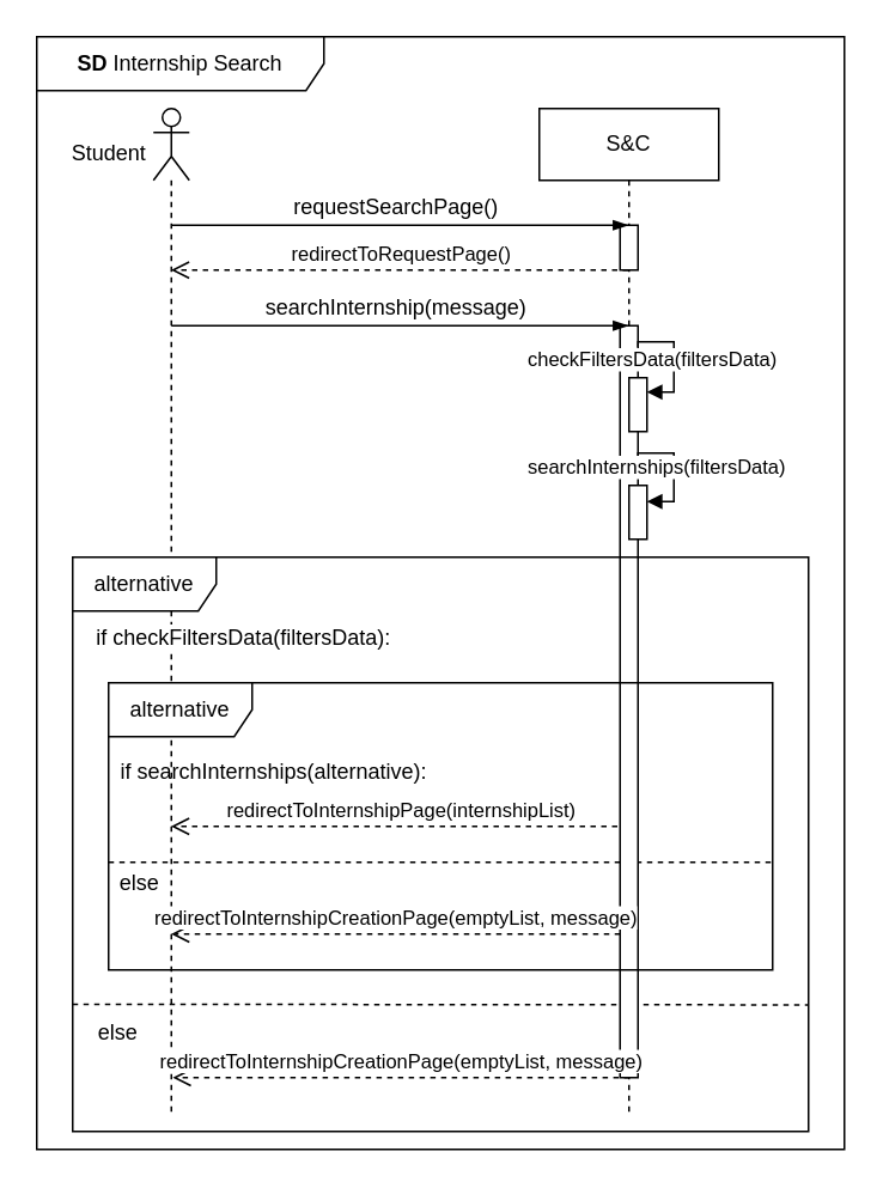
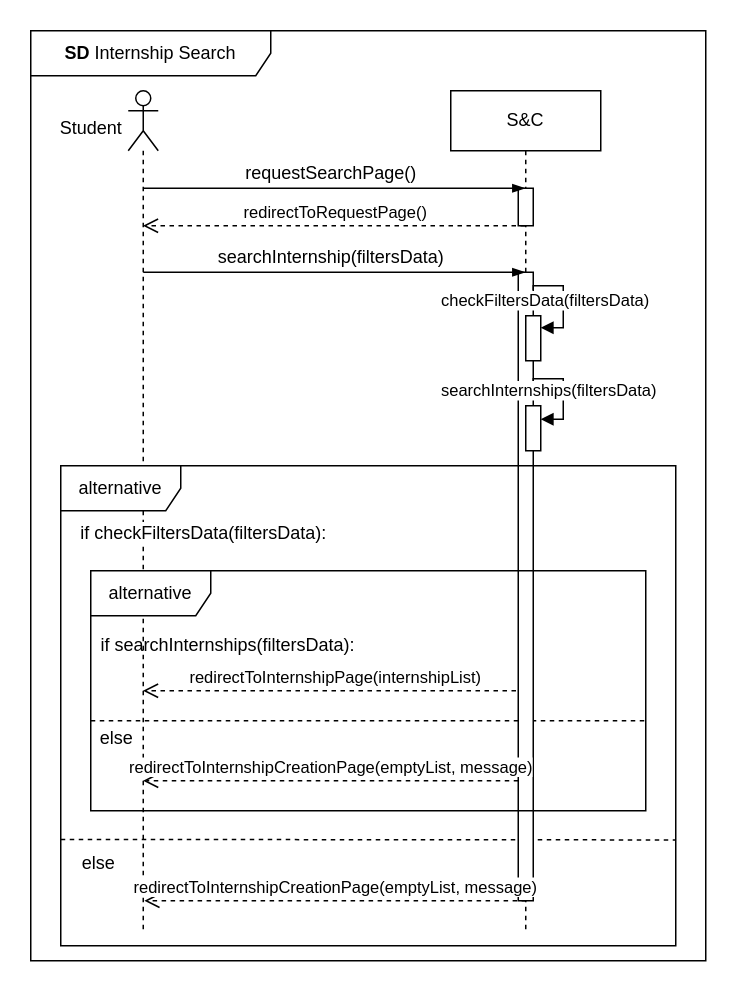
  <mxCell id="0" />
  <mxCell id="1" parent="0" />
  <mxCell id="2" value="" style="endArrow=none;dashed=1;html=1;rounded=0;exitX=0;exitY=0.418;exitDx=0;exitDy=0;exitPerimeter=0;entryX=1;entryY=0.419;entryDx=0;entryDy=0;entryPerimeter=0;" parent="1" edge="1"><mxGeometry width="50" height="50" relative="1" as="geometry"><mxPoint x="40" y="559.12" as="sourcePoint" /><mxPoint x="450" y="559.46" as="targetPoint" /></mxGeometry></mxCell>
  <mxCell id="3" value="" style="endArrow=none;dashed=1;html=1;rounded=0;exitX=0;exitY=0.418;exitDx=0;exitDy=0;exitPerimeter=0;" parent="1" edge="1"><mxGeometry width="50" height="50" relative="1" as="geometry"><mxPoint x="60" y="480" as="sourcePoint" /><mxPoint x="430" y="480" as="targetPoint" /></mxGeometry></mxCell>
  <mxCell id="4" value="redirectToInternshipPage(internshipList)" style="html=1;verticalAlign=bottom;endArrow=open;dashed=1;endSize=8;curved=0;rounded=0;" parent="1" edge="1"><mxGeometry x="-0.003" relative="1" as="geometry"><mxPoint x="349.5" y="460" as="sourcePoint" /><mxPoint x="94.837" y="460" as="targetPoint" /><mxPoint as="offset" /></mxGeometry></mxCell>
  <mxCell id="5" value="S&amp;amp;C" style="shape=umlLifeline;perimeter=lifelinePerimeter;whiteSpace=wrap;html=1;container=1;dropTarget=0;collapsible=0;recursiveResize=0;outlineConnect=0;portConstraint=eastwest;newEdgeStyle={&quot;edgeStyle&quot;:&quot;elbowEdgeStyle&quot;,&quot;elbow&quot;:&quot;vertical&quot;,&quot;curved&quot;:0,&quot;rounded&quot;:0};" parent="1" vertex="1"><mxGeometry x="300" y="60" width="100" height="560" as="geometry" /></mxCell>
  <mxCell id="6" value="" style="html=1;points=[[0,0,0,0,5],[0,1,0,0,-5],[1,0,0,0,5],[1,1,0,0,-5]];perimeter=orthogonalPerimeter;outlineConnect=0;targetShapes=umlLifeline;portConstraint=eastwest;newEdgeStyle={&quot;curved&quot;:0,&quot;rounded&quot;:0};" vertex="1" parent="5"><mxGeometry x="45" y="65" width="10" height="25" as="geometry" /></mxCell>
  <mxCell id="7" value="" style="html=1;points=[[0,0,0,0,5],[0,1,0,0,-5],[1,0,0,0,5],[1,1,0,0,-5]];perimeter=orthogonalPerimeter;outlineConnect=0;targetShapes=umlLifeline;portConstraint=eastwest;newEdgeStyle={&quot;curved&quot;:0,&quot;rounded&quot;:0};" vertex="1" parent="5"><mxGeometry x="45" y="121" width="10" height="419" as="geometry" /></mxCell>
  <mxCell id="8" value="" style="shape=umlLifeline;perimeter=lifelinePerimeter;whiteSpace=wrap;html=1;container=1;dropTarget=0;collapsible=0;recursiveResize=0;outlineConnect=0;portConstraint=eastwest;newEdgeStyle={&quot;curved&quot;:0,&quot;rounded&quot;:0};participant=umlActor;" parent="1" vertex="1"><mxGeometry x="85" y="60" width="20" height="560" as="geometry" /></mxCell>
  <mxCell id="9" value="Student" style="text;html=1;align=center;verticalAlign=middle;resizable=0;points=[];autosize=1;strokeColor=none;fillColor=none;" parent="1" vertex="1"><mxGeometry x="30" y="70" width="60" height="30" as="geometry" /></mxCell>
  <mxCell id="10" value="" style="edgeStyle=elbowEdgeStyle;fontSize=12;html=1;endArrow=blockThin;endFill=1;rounded=0;" parent="1" edge="1"><mxGeometry width="160" relative="1" as="geometry"><mxPoint x="95.1" y="125" as="sourcePoint" /><mxPoint x="349.5" y="125" as="targetPoint" /><Array as="points"><mxPoint x="210" y="125" /></Array></mxGeometry></mxCell>
  <mxCell id="11" value="requestSearchPage()" style="text;html=1;align=center;verticalAlign=middle;resizable=0;points=[];autosize=1;strokeColor=none;fillColor=none;" parent="1" vertex="1"><mxGeometry x="150" y="100" width="140" height="30" as="geometry" /></mxCell>
  <mxCell id="12" value="&lt;b&gt;SD&lt;/b&gt;&amp;nbsp;Internship Search" style="shape=umlFrame;whiteSpace=wrap;html=1;pointerEvents=0;width=160;height=30;" parent="1" vertex="1"><mxGeometry x="20" width="450" height="620" as="geometry" y="20" /></mxCell>
  <mxCell id="13" value="else" style="text;html=1;align=center;verticalAlign=middle;resizable=0;points=[];autosize=1;strokeColor=none;fillColor=none;" parent="1" vertex="1"><mxGeometry x="40" y="560" width="50" height="30" as="geometry" /></mxCell>
  <mxCell id="14" value="if checkFiltersData(filtersData):" style="text;html=1;align=center;verticalAlign=middle;resizable=0;points=[];autosize=1;strokeColor=none;fillColor=none;labelBackgroundColor=default;" parent="1" vertex="1"><mxGeometry x="40" y="340" width="190" height="30" as="geometry" /></mxCell>
  <mxCell id="15" value="redirectToInternshipCreationPage(emptyList, message)" style="html=1;verticalAlign=bottom;endArrow=open;dashed=1;endSize=8;curved=0;rounded=0;" parent="1" edge="1"><mxGeometry x="-0.003" relative="1" as="geometry"><mxPoint x="350.24" y="600" as="sourcePoint" /><mxPoint x="95.752" y="600" as="targetPoint" /><mxPoint as="offset" /></mxGeometry></mxCell>
  <mxCell id="16" value="redirectToRequestPage()" style="html=1;verticalAlign=bottom;endArrow=open;dashed=1;endSize=8;curved=0;rounded=0;" parent="1" edge="1"><mxGeometry relative="1" as="geometry"><mxPoint x="349.5" y="150" as="sourcePoint" /><mxPoint x="94.81" y="150" as="targetPoint" /><Array as="points"><mxPoint x="220.5" y="150" /></Array></mxGeometry></mxCell>
- <mxCell id="17" value="searchInternship(message)" style="text;html=1;align=center;verticalAlign=middle;resizable=0;points=[];autosize=1;strokeColor=none;fillColor=none;" parent="1" vertex="1"><mxGeometry x="135" y="156" width="170" height="30" as="geometry" /></mxCell>
+ <mxCell id="17" value="searchInternship(filtersData)" style="text;html=1;align=center;verticalAlign=middle;resizable=0;points=[];autosize=1;strokeColor=none;fillColor=none;" parent="1" vertex="1"><mxGeometry x="135" y="156" width="170" height="30" as="geometry" /></mxCell>
  <mxCell id="18" value="" style="edgeStyle=elbowEdgeStyle;fontSize=12;html=1;endArrow=blockThin;endFill=1;rounded=0;" parent="1" edge="1"><mxGeometry width="160" relative="1" as="geometry"><mxPoint x="95" y="181" as="sourcePoint" /><mxPoint x="349.5" y="181" as="targetPoint" /><Array as="points"><mxPoint x="210" y="181" /></Array></mxGeometry></mxCell>
  <mxCell id="19" value="alternative" style="shape=umlFrame;whiteSpace=wrap;html=1;pointerEvents=0;width=80;height=30;" parent="1" vertex="1"><mxGeometry x="40" y="310" width="410" height="320" as="geometry" /></mxCell>
  <mxCell id="20" value="checkFiltersData(filtersData)" style="html=1;align=left;spacingLeft=2;endArrow=block;rounded=0;edgeStyle=orthogonalEdgeStyle;curved=0;rounded=0;" parent="1" edge="1"><mxGeometry x="-1" y="65" relative="1" as="geometry"><mxPoint x="355" y="192.97" as="sourcePoint" /><Array as="points"><mxPoint x="355" y="190" /><mxPoint x="375" y="190" /><mxPoint x="375" y="218" /></Array><mxPoint y="7" as="offset" /><mxPoint x="360" y="218.004" as="targetPoint" /></mxGeometry></mxCell>
  <mxCell id="21" value="" style="html=1;points=[[0,0,0,0,5],[0,1,0,0,-5],[1,0,0,0,5],[1,1,0,0,-5]];perimeter=orthogonalPerimeter;outlineConnect=0;targetShapes=umlLifeline;portConstraint=eastwest;newEdgeStyle={&quot;curved&quot;:0,&quot;rounded&quot;:0};" parent="1" vertex="1"><mxGeometry x="350" y="270" width="10" height="30" as="geometry" /></mxCell>
  <mxCell id="22" value="alternative" style="shape=umlFrame;whiteSpace=wrap;html=1;pointerEvents=0;width=80;height=30;" parent="1" vertex="1"><mxGeometry x="60" y="380" width="370" height="160" as="geometry" /></mxCell>
- <mxCell id="23" value="if&amp;nbsp;searchInternships(alternative):" style="text;whiteSpace=wrap;html=1;" parent="1" vertex="1"><mxGeometry x="65" y="416" width="200" height="30" as="geometry" /></mxCell>
+ <mxCell id="23" value="if&amp;nbsp;searchInternships(filtersData):" style="text;whiteSpace=wrap;html=1;" parent="1" vertex="1"><mxGeometry x="65" y="416" width="200" height="30" as="geometry" /></mxCell>
  <mxCell id="24" value="else" style="text;html=1;align=center;verticalAlign=middle;resizable=0;points=[];autosize=1;strokeColor=none;fillColor=none;" parent="1" vertex="1"><mxGeometry x="52" y="477" width="50" height="30" as="geometry" /></mxCell>
  <mxCell id="25" value="" style="html=1;points=[[0,0,0,0,5],[0,1,0,0,-5],[1,0,0,0,5],[1,1,0,0,-5]];perimeter=orthogonalPerimeter;outlineConnect=0;targetShapes=umlLifeline;portConstraint=eastwest;newEdgeStyle={&quot;curved&quot;:0,&quot;rounded&quot;:0};" parent="1" vertex="1"><mxGeometry x="350" y="210" width="10" height="30" as="geometry" /></mxCell>
  <mxCell id="26" value="redirectToInternshipCreationPage(emptyList, message)" style="html=1;verticalAlign=bottom;endArrow=open;dashed=1;endSize=8;curved=0;rounded=0;" parent="1" edge="1" source="7"><mxGeometry x="-0.003" relative="1" as="geometry"><mxPoint x="350" y="520" as="sourcePoint" /><mxPoint x="94.894" y="520" as="targetPoint" /><mxPoint as="offset" /></mxGeometry></mxCell>
  <mxCell id="27" value="searchInternships(filtersData)" style="html=1;align=left;spacingLeft=2;endArrow=block;rounded=0;edgeStyle=orthogonalEdgeStyle;curved=0;rounded=0;" parent="1" edge="1"><mxGeometry x="-1" y="65" relative="1" as="geometry"><mxPoint x="355" y="253.97" as="sourcePoint" /><Array as="points"><mxPoint x="355" y="252" /><mxPoint x="375" y="252" /><mxPoint x="375" y="279" /></Array><mxPoint y="6" as="offset" /><mxPoint x="360" y="279.004" as="targetPoint" /></mxGeometry></mxCell>
